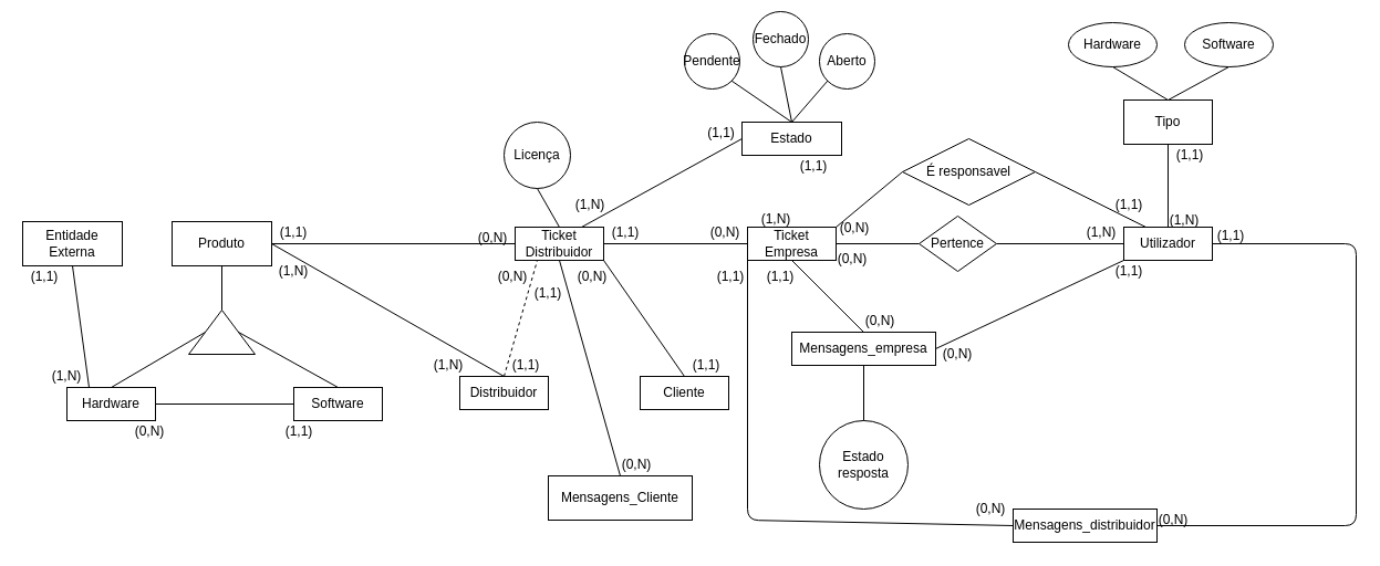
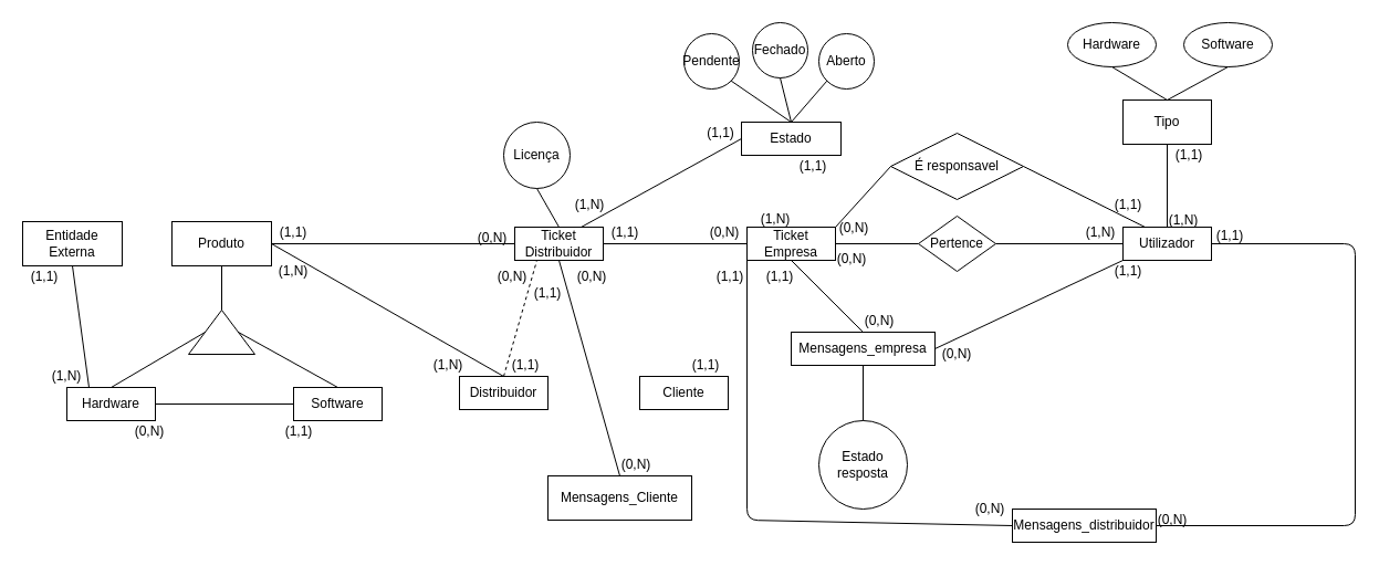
  <mxCell id="0" />
  <mxCell id="1" parent="0" />
  <mxCell id="2" value="Hardware" style="rounded=0;whiteSpace=wrap;html=1;" parent="1" vertex="1"><mxGeometry x="60" y="350" width="80" height="30" as="geometry" /></mxCell>
  <mxCell id="3" value="Software" style="rounded=0;whiteSpace=wrap;html=1;" parent="1" vertex="1"><mxGeometry x="265" y="350" width="80" height="30" as="geometry" /></mxCell>
  <mxCell id="4" value="Ticket Empresa" style="rounded=0;whiteSpace=wrap;html=1;" parent="1" vertex="1"><mxGeometry x="675" y="205" width="80" height="30" as="geometry" /></mxCell>
  <mxCell id="5" value="Ticket Distribuidor" style="rounded=0;whiteSpace=wrap;html=1;" parent="1" vertex="1"><mxGeometry x="465" y="205" width="80" height="30" as="geometry" /></mxCell>
  <mxCell id="6" value="Utilizador" style="rounded=0;whiteSpace=wrap;html=1;" parent="1" vertex="1"><mxGeometry x="1015" y="205" width="80" height="30" as="geometry" /></mxCell>
  <mxCell id="7" value="Distribuidor" style="rounded=0;whiteSpace=wrap;html=1;" parent="1" vertex="1"><mxGeometry x="415" y="340" width="80" height="30" as="geometry" /></mxCell>
  <mxCell id="8" value="Cliente" style="rounded=0;whiteSpace=wrap;html=1;" parent="1" vertex="1"><mxGeometry x="578" y="340" width="80" height="30" as="geometry" /></mxCell>
  <mxCell id="9" value="Mensagens_empresa" style="rounded=0;whiteSpace=wrap;html=1;" parent="1" vertex="1"><mxGeometry x="715" y="300" width="130" height="30" as="geometry" /></mxCell>
  <mxCell id="10" value="(1,1)" style="text;html=1;strokeColor=none;fillColor=none;align=center;verticalAlign=middle;whiteSpace=wrap;rounded=0;" parent="1" vertex="1"><mxGeometry x="20" y="240" width="40" height="20" as="geometry" /></mxCell>
- <mxCell id="11" value="" style="endArrow=none;html=1;entryX=1;entryY=1;entryDx=0;entryDy=0;exitX=0.5;exitY=0;exitDx=0;exitDy=0;" parent="1" source="8" target="5" edge="1"><mxGeometry width="50" height="50" relative="1" as="geometry"><mxPoint x="425" y="570" as="sourcePoint" /><mxPoint x="475" y="520" as="targetPoint" /></mxGeometry></mxCell>
  <mxCell id="12" value="" style="endArrow=none;html=1;entryX=0.25;entryY=1;entryDx=0;entryDy=0;exitX=0.5;exitY=0;exitDx=0;exitDy=0;dashed=1;" parent="1" source="7" target="5" edge="1"><mxGeometry width="50" height="50" relative="1" as="geometry"><mxPoint x="425" y="570" as="sourcePoint" /><mxPoint x="475" y="520" as="targetPoint" /></mxGeometry></mxCell>
  <mxCell id="13" value="" style="endArrow=none;html=1;entryX=1;entryY=0.5;entryDx=0;entryDy=0;exitX=0;exitY=0.5;exitDx=0;exitDy=0;" parent="1" source="3" target="2" edge="1"><mxGeometry width="50" height="50" relative="1" as="geometry"><mxPoint x="380" y="350" as="sourcePoint" /><mxPoint x="290" y="520" as="targetPoint" /></mxGeometry></mxCell>
  <mxCell id="14" value="Produto" style="rounded=0;whiteSpace=wrap;html=1;" parent="1" vertex="1"><mxGeometry x="155" y="200" width="90" height="40" as="geometry" /></mxCell>
  <mxCell id="15" value="" style="triangle;whiteSpace=wrap;html=1;direction=south;rotation=-180;" parent="1" vertex="1"><mxGeometry x="170" y="280" width="60" height="40" as="geometry" /></mxCell>
  <mxCell id="16" value="" style="endArrow=none;html=1;entryX=0.5;entryY=1;entryDx=0;entryDy=0;exitX=1;exitY=0.5;exitDx=0;exitDy=0;" parent="1" source="15" target="14" edge="1"><mxGeometry width="50" height="50" relative="1" as="geometry"><mxPoint x="200" y="330" as="sourcePoint" /><mxPoint x="290" y="190" as="targetPoint" /></mxGeometry></mxCell>
  <mxCell id="17" value="" style="endArrow=none;html=1;exitX=0.5;exitY=0;exitDx=0;exitDy=0;entryX=0.5;entryY=0;entryDx=0;entryDy=0;" parent="1" source="2" target="15" edge="1"><mxGeometry width="50" height="50" relative="1" as="geometry"><mxPoint x="210" y="290" as="sourcePoint" /><mxPoint x="215" y="260" as="targetPoint" /></mxGeometry></mxCell>
  <mxCell id="18" value="" style="endArrow=none;html=1;exitX=0.5;exitY=1;exitDx=0;exitDy=0;entryX=0.5;entryY=0;entryDx=0;entryDy=0;" parent="1" source="15" target="3" edge="1"><mxGeometry width="50" height="50" relative="1" as="geometry"><mxPoint x="220" y="300" as="sourcePoint" /><mxPoint x="225" y="270" as="targetPoint" /></mxGeometry></mxCell>
  <mxCell id="19" value="Entidade Externa" style="rounded=0;whiteSpace=wrap;html=1;" parent="1" vertex="1"><mxGeometry x="20" y="200" width="90" height="40" as="geometry" /></mxCell>
  <mxCell id="20" value="" style="endArrow=none;html=1;entryX=0.5;entryY=1;entryDx=0;entryDy=0;exitX=0.25;exitY=0;exitDx=0;exitDy=0;" parent="1" source="2" target="19" edge="1"><mxGeometry width="50" height="50" relative="1" as="geometry"><mxPoint x="30" y="350" as="sourcePoint" /><mxPoint x="290" y="380" as="targetPoint" /></mxGeometry></mxCell>
  <mxCell id="21" value="(1,N)" style="text;html=1;strokeColor=none;fillColor=none;align=center;verticalAlign=middle;whiteSpace=wrap;rounded=0;" parent="1" vertex="1"><mxGeometry x="40" y="330" width="40" height="20" as="geometry" /></mxCell>
  <mxCell id="22" value="(1,1)" style="text;html=1;strokeColor=none;fillColor=none;align=center;verticalAlign=middle;whiteSpace=wrap;rounded=0;" parent="1" vertex="1"><mxGeometry x="618" y="320" width="40" height="20" as="geometry" /></mxCell>
  <mxCell id="23" value="(1,1)" style="text;html=1;strokeColor=none;fillColor=none;align=center;verticalAlign=middle;whiteSpace=wrap;rounded=0;" parent="1" vertex="1"><mxGeometry x="250" y="380" width="40" height="20" as="geometry" /></mxCell>
  <mxCell id="24" value="(0,N)" style="text;html=1;strokeColor=none;fillColor=none;align=center;verticalAlign=middle;whiteSpace=wrap;rounded=0;" parent="1" vertex="1"><mxGeometry x="115" y="380" width="40" height="20" as="geometry" /></mxCell>
  <mxCell id="25" value="(1,1)" style="text;html=1;strokeColor=none;fillColor=none;align=center;verticalAlign=middle;whiteSpace=wrap;rounded=0;" parent="1" vertex="1"><mxGeometry x="245" y="200" width="40" height="20" as="geometry" /></mxCell>
  <mxCell id="26" value="(0,N)" style="text;html=1;strokeColor=none;fillColor=none;align=center;verticalAlign=middle;whiteSpace=wrap;rounded=0;" parent="1" vertex="1"><mxGeometry x="515" y="240" width="40" height="20" as="geometry" /></mxCell>
  <mxCell id="27" value="(0,N)" style="text;html=1;strokeColor=none;fillColor=none;align=center;verticalAlign=middle;whiteSpace=wrap;rounded=0;" parent="1" vertex="1"><mxGeometry x="443" y="240" width="40" height="20" as="geometry" /></mxCell>
  <mxCell id="28" value="" style="endArrow=none;html=1;exitX=1;exitY=0.5;exitDx=0;exitDy=0;entryX=0;entryY=0.5;entryDx=0;entryDy=0;" parent="1" source="5" target="4" edge="1"><mxGeometry width="50" height="50" relative="1" as="geometry"><mxPoint x="435" y="460" as="sourcePoint" /><mxPoint x="485" y="410" as="targetPoint" /></mxGeometry></mxCell>
  <mxCell id="29" value="" style="endArrow=none;html=1;entryX=0;entryY=0.5;entryDx=0;entryDy=0;exitX=1;exitY=0.5;exitDx=0;exitDy=0;" parent="1" source="78" target="6" edge="1"><mxGeometry width="50" height="50" relative="1" as="geometry"><mxPoint x="595" y="465" as="sourcePoint" /><mxPoint x="485" y="410" as="targetPoint" /></mxGeometry></mxCell>
  <mxCell id="30" value="" style="endArrow=none;html=1;entryX=0;entryY=0.5;entryDx=0;entryDy=0;exitX=1;exitY=0.5;exitDx=0;exitDy=0;" parent="1" source="14" target="5" edge="1"><mxGeometry width="50" height="50" relative="1" as="geometry"><mxPoint x="315" y="290" as="sourcePoint" /><mxPoint x="365" y="240" as="targetPoint" /></mxGeometry></mxCell>
  <mxCell id="31" value="(0,N)" style="text;html=1;strokeColor=none;fillColor=none;align=center;verticalAlign=middle;whiteSpace=wrap;rounded=0;" parent="1" vertex="1"><mxGeometry x="425" y="205" width="40" height="20" as="geometry" /></mxCell>
  <mxCell id="32" value="(1,1)" style="text;html=1;strokeColor=none;fillColor=none;align=center;verticalAlign=middle;whiteSpace=wrap;rounded=0;" parent="1" vertex="1"><mxGeometry x="455" y="320" width="40" height="20" as="geometry" /></mxCell>
  <mxCell id="33" value="" style="endArrow=none;html=1;entryX=1;entryY=0.5;entryDx=0;entryDy=0;exitX=0;exitY=1;exitDx=0;exitDy=0;" parent="1" source="32" target="14" edge="1"><mxGeometry width="50" height="50" relative="1" as="geometry"><mxPoint x="315" y="390" as="sourcePoint" /><mxPoint x="365" y="340" as="targetPoint" /></mxGeometry></mxCell>
  <mxCell id="34" value="(1,N)" style="text;html=1;strokeColor=none;fillColor=none;align=center;verticalAlign=middle;whiteSpace=wrap;rounded=0;" parent="1" vertex="1"><mxGeometry x="385" y="320" width="40" height="20" as="geometry" /></mxCell>
  <mxCell id="35" value="(1,N)" style="text;html=1;strokeColor=none;fillColor=none;align=center;verticalAlign=middle;whiteSpace=wrap;rounded=0;" parent="1" vertex="1"><mxGeometry x="245" y="235" width="40" height="20" as="geometry" /></mxCell>
  <mxCell id="36" value="Mensagens_Cliente" style="rounded=0;whiteSpace=wrap;html=1;" parent="1" vertex="1"><mxGeometry x="495" y="430" width="130" height="40" as="geometry" /></mxCell>
  <mxCell id="37" value="" style="endArrow=none;html=1;entryX=0.5;entryY=1;entryDx=0;entryDy=0;exitX=0.5;exitY=0;exitDx=0;exitDy=0;" parent="1" source="36" target="5" edge="1"><mxGeometry width="50" height="50" relative="1" as="geometry"><mxPoint x="545" y="390" as="sourcePoint" /><mxPoint x="595" y="340" as="targetPoint" /></mxGeometry></mxCell>
  <mxCell id="38" value="(0,N)" style="text;html=1;strokeColor=none;fillColor=none;align=center;verticalAlign=middle;whiteSpace=wrap;rounded=0;" parent="1" vertex="1"><mxGeometry x="555" y="410" width="40" height="20" as="geometry" /></mxCell>
  <mxCell id="39" value="(1,1)" style="text;html=1;strokeColor=none;fillColor=none;align=center;verticalAlign=middle;whiteSpace=wrap;rounded=0;" parent="1" vertex="1"><mxGeometry x="475" y="255" width="40" height="20" as="geometry" /></mxCell>
  <mxCell id="40" value="Licença" style="ellipse;whiteSpace=wrap;html=1;aspect=fixed;rotation=0;" parent="1" vertex="1"><mxGeometry x="455" y="110" width="60" height="60" as="geometry" /></mxCell>
  <mxCell id="41" value="" style="endArrow=none;html=1;entryX=0.5;entryY=1;entryDx=0;entryDy=0;exitX=0.5;exitY=0;exitDx=0;exitDy=0;" parent="1" source="5" target="40" edge="1"><mxGeometry width="50" height="50" relative="1" as="geometry"><mxPoint x="545" y="290" as="sourcePoint" /><mxPoint x="595" y="240" as="targetPoint" /></mxGeometry></mxCell>
  <mxCell id="42" value="(1,1)" style="text;html=1;strokeColor=none;fillColor=none;align=center;verticalAlign=middle;whiteSpace=wrap;rounded=0;" parent="1" vertex="1"><mxGeometry x="545" y="200" width="40" height="20" as="geometry" /></mxCell>
  <mxCell id="43" value="(0,N)" style="text;html=1;strokeColor=none;fillColor=none;align=center;verticalAlign=middle;whiteSpace=wrap;rounded=0;" parent="1" vertex="1"><mxGeometry x="635" y="200" width="40" height="20" as="geometry" /></mxCell>
  <mxCell id="44" value="Estado" style="rounded=0;whiteSpace=wrap;html=1;" parent="1" vertex="1"><mxGeometry x="670" y="110" width="90" height="30" as="geometry" /></mxCell>
  <mxCell id="45" value="(1,1)" style="text;html=1;strokeColor=none;fillColor=none;align=center;verticalAlign=middle;whiteSpace=wrap;rounded=0;" parent="1" vertex="1"><mxGeometry x="715" y="140" width="40" height="20" as="geometry" /></mxCell>
  <mxCell id="46" value="(1,N)" style="text;html=1;strokeColor=none;fillColor=none;align=center;verticalAlign=middle;whiteSpace=wrap;rounded=0;" parent="1" vertex="1"><mxGeometry x="681" y="188" width="40" height="20" as="geometry" /></mxCell>
  <mxCell id="47" value="(1,1)" style="text;html=1;strokeColor=none;fillColor=none;align=center;verticalAlign=middle;whiteSpace=wrap;rounded=0;" parent="1" vertex="1"><mxGeometry x="633" y="110" width="37" height="20" as="geometry" /></mxCell>
  <mxCell id="48" value="" style="endArrow=none;html=1;entryX=0;entryY=0.5;entryDx=0;entryDy=0;exitX=0.75;exitY=0;exitDx=0;exitDy=0;startArrow=none;" parent="1" source="5" target="44" edge="1"><mxGeometry width="50" height="50" relative="1" as="geometry"><mxPoint x="525" y="205" as="sourcePoint" /><mxPoint x="670" y="125" as="targetPoint" /></mxGeometry></mxCell>
  <mxCell id="49" value="(1,N)" style="text;html=1;strokeColor=none;fillColor=none;align=center;verticalAlign=middle;whiteSpace=wrap;rounded=0;" parent="1" vertex="1"><mxGeometry x="513" y="175" width="40" height="20" as="geometry" /></mxCell>
  <mxCell id="50" value="(1,N)" style="text;html=1;strokeColor=none;fillColor=none;align=center;verticalAlign=middle;whiteSpace=wrap;rounded=0;" parent="1" vertex="1"><mxGeometry x="975" y="200" width="40" height="20" as="geometry" /></mxCell>
  <mxCell id="51" value="(0,N)" style="text;html=1;strokeColor=none;fillColor=none;align=center;verticalAlign=middle;whiteSpace=wrap;rounded=0;" parent="1" vertex="1"><mxGeometry x="750" y="224" width="40" height="20" as="geometry" /></mxCell>
- <mxCell id="52" value="É responsavel" style="rhombus;whiteSpace=wrap;html=1;" parent="1" vertex="1"><mxGeometry x="815" y="125" width="120" height="60" as="geometry" /></mxCell>
+ <mxCell id="52" value="É responsavel" style="rhombus;whiteSpace=wrap;html=1;" parent="1" vertex="1"><mxGeometry x="805" y="120" width="120" height="60" as="geometry" /></mxCell>
  <mxCell id="53" value="" style="endArrow=none;html=1;entryX=1;entryY=0.5;entryDx=0;entryDy=0;exitX=0.25;exitY=0;exitDx=0;exitDy=0;" parent="1" source="6" target="52" edge="1"><mxGeometry width="50" height="50" relative="1" as="geometry"><mxPoint x="545" y="290" as="sourcePoint" /><mxPoint x="595" y="240" as="targetPoint" /></mxGeometry></mxCell>
  <mxCell id="54" value="" style="endArrow=none;html=1;entryX=0;entryY=0.5;entryDx=0;entryDy=0;exitX=1;exitY=0;exitDx=0;exitDy=0;" parent="1" source="4" target="52" edge="1"><mxGeometry width="50" height="50" relative="1" as="geometry"><mxPoint x="545" y="290" as="sourcePoint" /><mxPoint x="595" y="240" as="targetPoint" /></mxGeometry></mxCell>
  <mxCell id="55" value="(0,N)" style="text;html=1;strokeColor=none;fillColor=none;align=center;verticalAlign=middle;whiteSpace=wrap;rounded=0;" parent="1" vertex="1"><mxGeometry x="752" y="196" width="40" height="20" as="geometry" /></mxCell>
  <mxCell id="56" value="(1,1)" style="text;html=1;strokeColor=none;fillColor=none;align=center;verticalAlign=middle;whiteSpace=wrap;rounded=0;" parent="1" vertex="1"><mxGeometry x="1000" y="175" width="40" height="20" as="geometry" /></mxCell>
  <mxCell id="57" value="" style="endArrow=none;html=1;entryX=0.5;entryY=1;entryDx=0;entryDy=0;exitX=0.5;exitY=0;exitDx=0;exitDy=0;" parent="1" source="9" target="4" edge="1"><mxGeometry width="50" height="50" relative="1" as="geometry"><mxPoint x="675" y="390" as="sourcePoint" /><mxPoint x="725" y="340" as="targetPoint" /></mxGeometry></mxCell>
  <mxCell id="58" value="(1,1)" style="text;html=1;strokeColor=none;fillColor=none;align=center;verticalAlign=middle;whiteSpace=wrap;rounded=0;" parent="1" vertex="1"><mxGeometry x="685" y="240" width="40" height="20" as="geometry" /></mxCell>
  <mxCell id="59" value="(0,N)" style="text;html=1;strokeColor=none;fillColor=none;align=center;verticalAlign=middle;whiteSpace=wrap;rounded=0;" parent="1" vertex="1"><mxGeometry x="775" y="280" width="40" height="20" as="geometry" /></mxCell>
  <mxCell id="60" value="" style="endArrow=none;html=1;entryX=0;entryY=1;entryDx=0;entryDy=0;exitX=1;exitY=0.5;exitDx=0;exitDy=0;" parent="1" source="9" target="6" edge="1"><mxGeometry width="50" height="50" relative="1" as="geometry"><mxPoint x="675" y="390" as="sourcePoint" /><mxPoint x="725" y="340" as="targetPoint" /></mxGeometry></mxCell>
  <mxCell id="61" value="(0,N)" style="text;html=1;strokeColor=none;fillColor=none;align=center;verticalAlign=middle;whiteSpace=wrap;rounded=0;" parent="1" vertex="1"><mxGeometry x="845" y="310" width="40" height="20" as="geometry" /></mxCell>
  <mxCell id="62" value="(1,1)" style="text;html=1;strokeColor=none;fillColor=none;align=center;verticalAlign=middle;whiteSpace=wrap;rounded=0;" parent="1" vertex="1"><mxGeometry x="1000" y="235" width="40" height="20" as="geometry" /></mxCell>
  <mxCell id="63" value="Estado resposta" style="ellipse;whiteSpace=wrap;html=1;aspect=fixed;" parent="1" vertex="1"><mxGeometry x="740" y="380" width="80" height="80" as="geometry" /></mxCell>
  <mxCell id="64" value="" style="endArrow=none;html=1;entryX=0.5;entryY=1;entryDx=0;entryDy=0;exitX=0.5;exitY=0;exitDx=0;exitDy=0;" parent="1" source="63" target="9" edge="1"><mxGeometry width="50" height="50" relative="1" as="geometry"><mxPoint x="675" y="380" as="sourcePoint" /><mxPoint x="725" y="330" as="targetPoint" /></mxGeometry></mxCell>
  <mxCell id="65" value="Aberto" style="ellipse;whiteSpace=wrap;html=1;aspect=fixed;" parent="1" vertex="1"><mxGeometry x="740" y="30" width="50" height="50" as="geometry" /></mxCell>
- <mxCell id="66" value="Fechado" style="ellipse;whiteSpace=wrap;html=1;aspect=fixed;" parent="1" vertex="1"><mxGeometry x="680" y="10" width="50" height="50" as="geometry" /></mxCell>
+ <mxCell id="66" value="Fechado" style="ellipse;whiteSpace=wrap;html=1;aspect=fixed;" parent="1" vertex="1"><mxGeometry x="680" y="20" width="50" height="50" as="geometry" /></mxCell>
  <mxCell id="67" value="Pendente" style="ellipse;whiteSpace=wrap;html=1;aspect=fixed;" parent="1" vertex="1"><mxGeometry x="618" y="30" width="50" height="50" as="geometry" /></mxCell>
  <mxCell id="68" value="" style="endArrow=none;html=1;exitX=0.5;exitY=0;exitDx=0;exitDy=0;entryX=1;entryY=1;entryDx=0;entryDy=0;" parent="1" source="44" target="67" edge="1"><mxGeometry width="50" height="50" relative="1" as="geometry"><mxPoint x="785" y="-20" as="sourcePoint" /><mxPoint x="835" y="-70" as="targetPoint" /></mxGeometry></mxCell>
  <mxCell id="69" value="" style="endArrow=none;html=1;exitX=0.5;exitY=0;exitDx=0;exitDy=0;entryX=0.5;entryY=1;entryDx=0;entryDy=0;" parent="1" source="44" target="66" edge="1"><mxGeometry width="50" height="50" relative="1" as="geometry"><mxPoint x="725" y="120" as="sourcePoint" /><mxPoint x="670.678" y="82.678" as="targetPoint" /></mxGeometry></mxCell>
  <mxCell id="70" value="" style="endArrow=none;html=1;exitX=0.5;exitY=0;exitDx=0;exitDy=0;entryX=0;entryY=1;entryDx=0;entryDy=0;" parent="1" source="44" target="65" edge="1"><mxGeometry width="50" height="50" relative="1" as="geometry"><mxPoint x="725" y="120" as="sourcePoint" /><mxPoint x="715" y="80" as="targetPoint" /></mxGeometry></mxCell>
  <mxCell id="71" value="Mensagens_distribuidor" style="rounded=0;whiteSpace=wrap;html=1;" parent="1" vertex="1"><mxGeometry x="915" y="460" width="130" height="30" as="geometry" /></mxCell>
  <mxCell id="72" value="" style="endArrow=none;html=1;entryX=1;entryY=0.5;entryDx=0;entryDy=0;exitX=1;exitY=0.5;exitDx=0;exitDy=0;" parent="1" source="71" target="6" edge="1"><mxGeometry width="50" height="50" relative="1" as="geometry"><mxPoint x="775" y="310" as="sourcePoint" /><mxPoint x="825" y="260" as="targetPoint" /><Array as="points"><mxPoint x="1225" y="475" /><mxPoint x="1225" y="220" /></Array></mxGeometry></mxCell>
  <mxCell id="73" value="" style="endArrow=none;html=1;entryX=0;entryY=1;entryDx=0;entryDy=0;exitX=0;exitY=0.5;exitDx=0;exitDy=0;" parent="1" source="71" target="4" edge="1"><mxGeometry width="50" height="50" relative="1" as="geometry"><mxPoint x="685" y="460" as="sourcePoint" /><mxPoint x="825" y="260" as="targetPoint" /><Array as="points"><mxPoint x="675" y="470" /></Array></mxGeometry></mxCell>
  <mxCell id="74" value="(1,1)" style="text;html=1;strokeColor=none;fillColor=none;align=center;verticalAlign=middle;whiteSpace=wrap;rounded=0;" parent="1" vertex="1"><mxGeometry x="1092" y="203" width="40" height="20" as="geometry" /></mxCell>
  <mxCell id="75" value="(1,1)" style="text;html=1;strokeColor=none;fillColor=none;align=center;verticalAlign=middle;whiteSpace=wrap;rounded=0;" parent="1" vertex="1"><mxGeometry x="640" y="240" width="40" height="20" as="geometry" /></mxCell>
  <mxCell id="76" value="(0,N)" style="text;html=1;strokeColor=none;fillColor=none;align=center;verticalAlign=middle;whiteSpace=wrap;rounded=0;" parent="1" vertex="1"><mxGeometry x="875" y="450" width="40" height="20" as="geometry" /></mxCell>
  <mxCell id="77" value="(0,N)" style="text;html=1;strokeColor=none;fillColor=none;align=center;verticalAlign=middle;whiteSpace=wrap;rounded=0;" parent="1" vertex="1"><mxGeometry x="1040" y="460" width="40" height="20" as="geometry" /></mxCell>
  <mxCell id="78" value="Pertence" style="rhombus;whiteSpace=wrap;html=1;" vertex="1" parent="1"><mxGeometry x="830" y="195" width="70" height="50" as="geometry" /></mxCell>
  <mxCell id="79" value="" style="endArrow=none;html=1;rounded=0;entryX=0;entryY=0.5;entryDx=0;entryDy=0;exitX=1;exitY=0.5;exitDx=0;exitDy=0;" edge="1" parent="1" source="4" target="78"><mxGeometry width="50" height="50" relative="1" as="geometry"><mxPoint x="870" y="330" as="sourcePoint" /><mxPoint x="920" y="280" as="targetPoint" /></mxGeometry></mxCell>
  <mxCell id="80" value="Tipo" style="rounded=0;whiteSpace=wrap;html=1;" vertex="1" parent="1"><mxGeometry x="1015" y="90" width="80" height="40" as="geometry" /></mxCell>
  <mxCell id="81" value="" style="endArrow=none;html=1;rounded=0;entryX=0.5;entryY=1;entryDx=0;entryDy=0;exitX=0.5;exitY=0;exitDx=0;exitDy=0;" edge="1" parent="1" source="6" target="80"><mxGeometry width="50" height="50" relative="1" as="geometry"><mxPoint x="870" y="260" as="sourcePoint" /><mxPoint x="920" y="210" as="targetPoint" /></mxGeometry></mxCell>
  <mxCell id="82" value="(1,1)" style="text;html=1;strokeColor=none;fillColor=none;align=center;verticalAlign=middle;whiteSpace=wrap;rounded=0;" vertex="1" parent="1"><mxGeometry x="1055" y="130" width="40" height="20" as="geometry" /></mxCell>
  <mxCell id="83" value="(1,N)" style="text;html=1;strokeColor=none;fillColor=none;align=center;verticalAlign=middle;whiteSpace=wrap;rounded=0;" vertex="1" parent="1"><mxGeometry x="1050" y="189" width="40" height="20" as="geometry" /></mxCell>
  <mxCell id="84" value="Hardware" style="ellipse;whiteSpace=wrap;html=1;" vertex="1" parent="1"><mxGeometry x="965" y="20" width="80" height="40" as="geometry" /></mxCell>
  <mxCell id="85" value="Software" style="ellipse;whiteSpace=wrap;html=1;" vertex="1" parent="1"><mxGeometry x="1070" y="20" width="80" height="40" as="geometry" /></mxCell>
  <mxCell id="86" value="" style="endArrow=none;html=1;rounded=0;entryX=0.5;entryY=1;entryDx=0;entryDy=0;exitX=0.5;exitY=0;exitDx=0;exitDy=0;" edge="1" parent="1" source="80" target="85"><mxGeometry width="50" height="50" relative="1" as="geometry"><mxPoint x="790" y="200" as="sourcePoint" /><mxPoint x="840" y="150" as="targetPoint" /></mxGeometry></mxCell>
  <mxCell id="87" value="" style="endArrow=none;html=1;rounded=0;entryX=0.5;entryY=1;entryDx=0;entryDy=0;exitX=0.5;exitY=0;exitDx=0;exitDy=0;" edge="1" parent="1" source="80" target="84"><mxGeometry width="50" height="50" relative="1" as="geometry"><mxPoint x="790" y="200" as="sourcePoint" /><mxPoint x="840" y="150" as="targetPoint" /></mxGeometry></mxCell>
